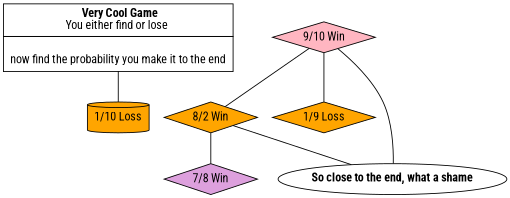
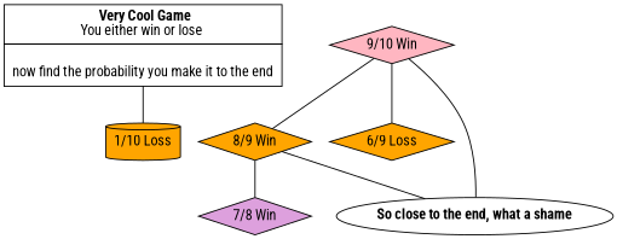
  graph {
    fontname="Roboto Condensed"
    node [fontname="Roboto Condensed" shape=diamond fillcolor=orange style=filled]
    edge [fontname="Roboto Condensed"]
-   n1 [color="#000000" label=<<TABLE border="0" cellborder="1" cellspacing="0" cellpadding="4"> 			<TR> <TD> <B>Very Cool Game</B><BR/>You either find or lose </TD> </TR> 			<TR> <TD align="left"><BR align="left"/> 			now find the probability you make it to the end 			<BR align="left"/></TD> </TR> 		</TABLE>> shape=plain fillcolor="" style=""]
+   n1 [color="#000000" label=<<TABLE border="0" cellborder="1" cellspacing="0" cellpadding="4"> 			<TR> <TD> <B>Very Cool Game</B><BR/>You either win or lose </TD> </TR> 			<TR> <TD align="left"><BR align="left"/> 			now find the probability you make it to the end 			<BR align="left"/></TD> </TR> 		</TABLE>> shape=plain fillcolor="" style=""]
    n2 [label="1/10 Loss" shape=cylinder]
    n3 [fillcolor=lightpink label="9/10 Win"]
-   n4 [label="8/2 Win"]
-   n5 [label="1/9 Loss"]
+   n4 [label="8/9 Win"]
+   n5 [label="6/9 Loss"]
    n6 [fillcolor=plum label="7/8 Win"]
    n7 [label=<<B>So close to the end, what a shame</B>> shape="" fillcolor="" style=""]
    n1 -- n2
    n3 -- n4
    n3 -- n5
    n4 -- n6
    n4 -- n7
    n7 -- n3
  }
